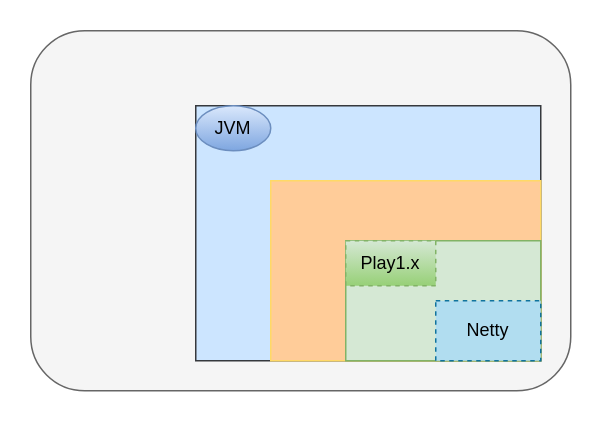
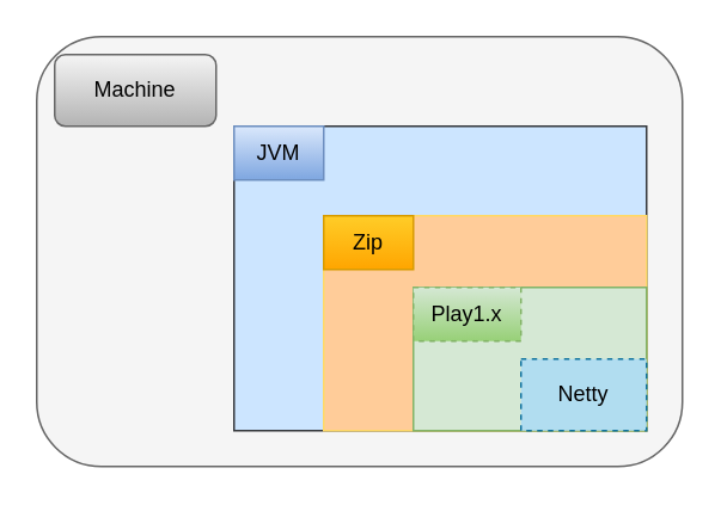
  <mxCell id="0" />
  <mxCell id="1" parent="0" />
  <mxCell id="2" value="" style="rounded=1;whiteSpace=wrap;html=1;fillColor=#f5f5f5;fontColor=#333333;strokeColor=#666666;" vertex="1" parent="1"><mxGeometry x="20" y="20" width="360" height="240" as="geometry" /></mxCell>
  <mxCell id="3" value="" style="rounded=0;whiteSpace=wrap;html=1;fillColor=#cce5ff;strokeColor=#36393d;" vertex="1" parent="1"><mxGeometry x="130" y="70" width="230" height="170" as="geometry" /></mxCell>
  <mxCell id="4" value="" style="rounded=0;whiteSpace=wrap;html=1;fillColor=#ffcc99;strokeColor=#FFD966;" vertex="1" parent="1"><mxGeometry x="180" y="120" width="180" height="120" as="geometry" /></mxCell>
  <mxCell id="5" value="" style="rounded=0;whiteSpace=wrap;html=1;fillColor=#d5e8d4;strokeColor=#82b366;" vertex="1" parent="1"><mxGeometry x="230" y="160" width="130" height="80" as="geometry" /></mxCell>
  <mxCell id="6" value="Netty" style="rounded=0;whiteSpace=wrap;html=1;fillColor=#b1ddf0;strokeColor=#10739e;dashed=1;" vertex="1" parent="1"><mxGeometry x="290" y="200" width="70" height="40" as="geometry" /></mxCell>
- <mxCell id="8" value="JVM" style="ellipse;whiteSpace=wrap;html=1;fillColor=#dae8fc;gradientColor=#7ea6e0;strokeColor=#6c8ebf;" vertex="1" parent="1"><mxGeometry x="130" y="70" width="50" height="30" as="geometry" /></mxCell>
+ <mxCell id="7" value="Zip" style="rounded=0;whiteSpace=wrap;html=1;fillColor=#ffcd28;strokeColor=#d79b00;gradientColor=#ffa500;" vertex="1" parent="1"><mxGeometry x="180" y="120" width="50" height="30" as="geometry" /></mxCell>
+ <mxCell id="8" value="JVM" style="rounded=0;whiteSpace=wrap;html=1;fillColor=#dae8fc;gradientColor=#7ea6e0;strokeColor=#6c8ebf;" vertex="1" parent="1"><mxGeometry x="130" y="70" width="50" height="30" as="geometry" /></mxCell>
+ <mxCell id="9" value="Machine" style="rounded=1;whiteSpace=wrap;html=1;fillColor=#f5f5f5;gradientColor=#b3b3b3;strokeColor=#666666;" vertex="1" parent="1"><mxGeometry x="30" y="30" width="90" height="40" as="geometry" /></mxCell>
  <mxCell id="10" value="Play1.x" style="rounded=0;whiteSpace=wrap;html=1;fillColor=#d5e8d4;gradientColor=#97d077;strokeColor=#82b366;dashed=1;" vertex="1" parent="1"><mxGeometry x="230" y="160" width="60" height="30" as="geometry" /></mxCell>
  <mxCell id="11" style="edgeStyle=orthogonalEdgeStyle;rounded=0;orthogonalLoop=1;jettySize=auto;html=1;exitX=0.5;exitY=1;exitDx=0;exitDy=0;" edge="1" parent="1" source="8" target="8"><mxGeometry relative="1" as="geometry" /></mxCell>
